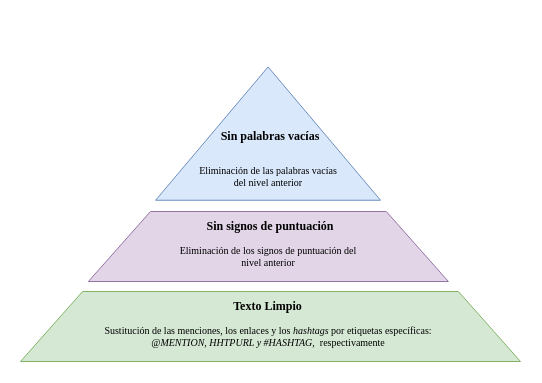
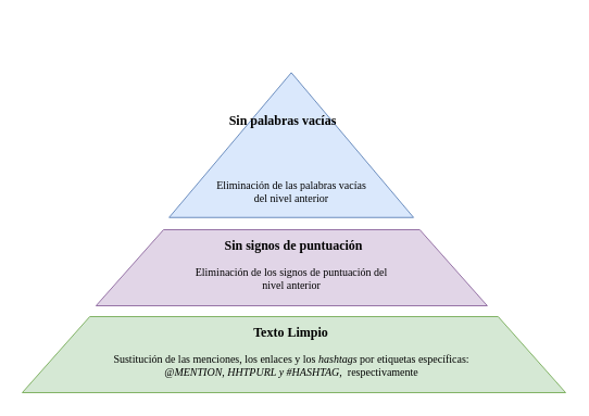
  <mxCell id="0" />
  <mxCell id="1" parent="0" />
  <mxCell id="2" value="" style="triangle;whiteSpace=wrap;html=1;rotation=-90;fillColor=#dae8fc;strokeColor=#6c8ebf;" vertex="1" parent="1"><mxGeometry x="200.92" y="20.63" width="133.33" height="224.93" as="geometry" /></mxCell>
  <mxCell id="3" value="" style="shape=trapezoid;perimeter=trapezoidPerimeter;whiteSpace=wrap;html=1;fixedSize=1;size=62.11;fillColor=#e1d5e7;strokeColor=#9673a6;" vertex="1" parent="1"><mxGeometry x="87.89" y="211" width="360" height="70" as="geometry" /></mxCell>
  <mxCell id="4" value="" style="shape=trapezoid;perimeter=trapezoidPerimeter;whiteSpace=wrap;html=1;fixedSize=1;size=62.12;fillColor=#d5e8d4;strokeColor=#82b366;" vertex="1" parent="1"><mxGeometry x="20" y="291" width="500" height="70" as="geometry" /></mxCell>
  <mxCell id="5" value="Texto Limpio" style="text;html=1;strokeColor=none;fillColor=none;align=center;verticalAlign=middle;whiteSpace=wrap;rounded=0;fontStyle=1;fontFamily=Computer Modern;fontSource=https%3A%2F%2Ffonts.googleapis.com%2Fcss%3Ffamily%3DComputer%2BModern;" vertex="1" parent="1"><mxGeometry x="211.26" y="291" width="113.25" height="30" as="geometry" /></mxCell>
  <mxCell id="6" value="Sin signos de puntuación" style="text;html=1;strokeColor=none;fillColor=none;align=center;verticalAlign=middle;whiteSpace=wrap;rounded=0;fontStyle=1;fontFamily=Computer Modern;fontSource=https%3A%2F%2Ffonts.googleapis.com%2Fcss%3Ffamily%3DComputer%2BModern;" vertex="1" parent="1"><mxGeometry x="189.27" y="211" width="161.63" height="30" as="geometry" /></mxCell>
- <mxCell id="7" value="Sin palabras vacías" style="text;html=1;strokeColor=none;fillColor=none;align=center;verticalAlign=middle;whiteSpace=wrap;rounded=0;fontStyle=1;fontFamily=Computer Modern;fontSource=https%3A%2F%2Ffonts.googleapis.com%2Fcss%3Ffamily%3DComputer%2BModern;" vertex="1" parent="1"><mxGeometry x="219" y="121" width="101.63" height="30" as="geometry" /></mxCell>
+ <mxCell id="7" value="Sin palabras vacías" style="text;html=1;strokeColor=none;fillColor=none;align=center;verticalAlign=middle;whiteSpace=wrap;rounded=0;fontStyle=1;fontFamily=Computer Modern;fontSource=https%3A%2F%2Ffonts.googleapis.com%2Fcss%3Ffamily%3DComputer%2BModern;" vertex="1" parent="1"><mxGeometry x="209" y="96" width="101.63" height="30" as="geometry" /></mxCell>
  <mxCell id="8" value="Eliminación de las palabras vacías del nivel anterior" style="text;html=1;strokeColor=none;fillColor=none;align=center;verticalAlign=middle;whiteSpace=wrap;rounded=0;fontSize=10;fontFamily=Computer Modern;fontSource=https%3A%2F%2Ffonts.googleapis.com%2Fcss%3Ffamily%3DComputer%2BModern;" vertex="1" parent="1"><mxGeometry x="194.73" y="161" width="146.32" height="30" as="geometry" /></mxCell>
  <mxCell id="9" value="Eliminación de los signos de puntuación del nivel anterior" style="text;html=1;strokeColor=none;fillColor=none;align=center;verticalAlign=middle;whiteSpace=wrap;rounded=0;fontSize=10;fontFamily=Computer Modern;fontSource=https%3A%2F%2Ffonts.googleapis.com%2Fcss%3Ffamily%3DComputer%2BModern;" vertex="1" parent="1"><mxGeometry x="168.8" y="241" width="198.16" height="30" as="geometry" /></mxCell>
  <mxCell id="10" value="Sustitución de las menciones, los enlaces y los &lt;i&gt;hashtags&lt;/i&gt; por etiquetas específicas: &lt;i&gt;@MENTION, HHTPURL y #HASHTAG&lt;/i&gt;,&amp;nbsp; respectivamente" style="text;html=1;strokeColor=none;fillColor=none;align=center;verticalAlign=middle;whiteSpace=wrap;rounded=0;fontSize=10;fontFamily=Computer Modern;fontSource=https%3A%2F%2Ffonts.googleapis.com%2Fcss%3Ffamily%3DComputer%2BModern;" vertex="1" parent="1"><mxGeometry x="100.84" y="321" width="334.08" height="30" as="geometry" /></mxCell>
